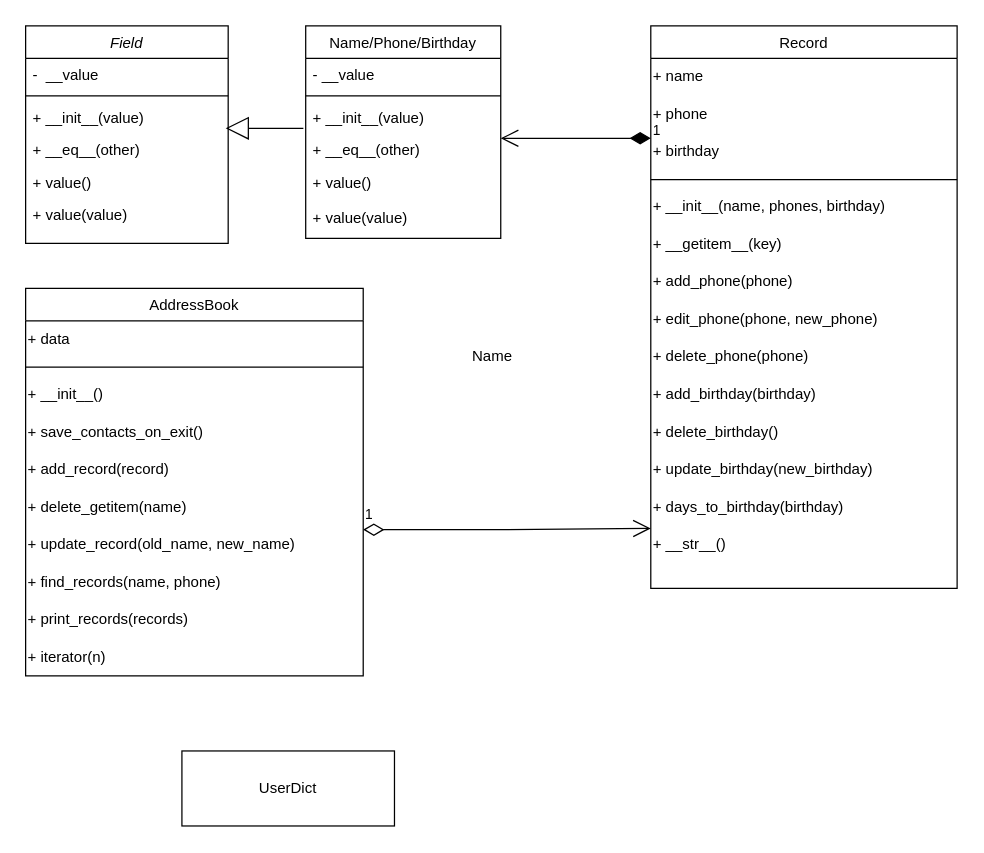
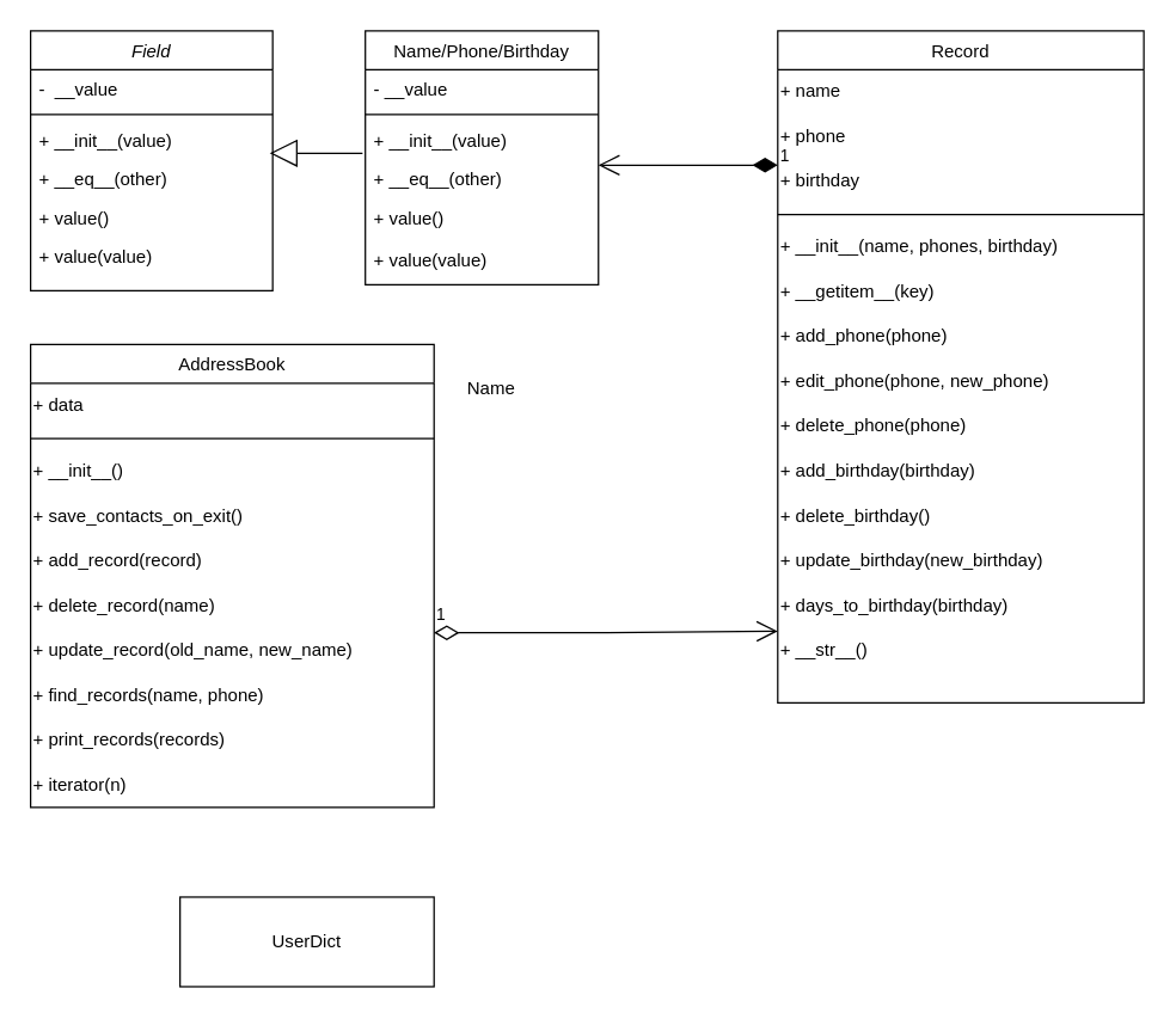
  <mxCell id="0" />
  <mxCell id="1" parent="0" />
  <mxCell id="2" value="Record" style="swimlane;fontStyle=0;align=center;verticalAlign=top;childLayout=stackLayout;horizontal=1;startSize=26;horizontalStack=0;resizeParent=1;resizeLast=0;collapsible=1;marginBottom=0;rounded=0;shadow=0;strokeWidth=1;" parent="1" vertex="1"><mxGeometry x="520" y="20" width="245" height="450" as="geometry"><mxRectangle x="340" y="380" width="170" height="26" as="alternateBounds" /></mxGeometry></mxCell>
  <mxCell id="3" value="&lt;div align=&quot;left&quot;&gt;+ name&lt;/div&gt;" style="text;html=1;align=left;verticalAlign=middle;resizable=0;points=[];autosize=1;strokeColor=none;fillColor=none;" vertex="1" parent="2"><mxGeometry y="26" width="245" height="30" as="geometry" /></mxCell>
  <mxCell id="4" value="+ phone" style="text;html=1;align=left;verticalAlign=middle;resizable=0;points=[];autosize=1;strokeColor=none;fillColor=none;" vertex="1" parent="2"><mxGeometry y="56" width="245" height="30" as="geometry" /></mxCell>
  <mxCell id="5" value="+ birthday" style="text;html=1;align=left;verticalAlign=middle;resizable=0;points=[];autosize=1;strokeColor=none;fillColor=none;" vertex="1" parent="2"><mxGeometry y="86" width="245" height="30" as="geometry" /></mxCell>
  <mxCell id="6" value="" style="line;html=1;strokeWidth=1;align=left;verticalAlign=middle;spacingTop=-1;spacingLeft=3;spacingRight=3;rotatable=0;labelPosition=right;points=[];portConstraint=eastwest;" parent="2" vertex="1"><mxGeometry y="116" width="245" height="14" as="geometry" /></mxCell>
  <mxCell id="7" value="&lt;div align=&quot;left&quot;&gt;+ __init__(name, phones, birthday)&lt;br&gt;&lt;/div&gt;" style="text;html=1;align=left;verticalAlign=middle;resizable=0;points=[];autosize=1;strokeColor=none;fillColor=none;" vertex="1" parent="2"><mxGeometry y="130" width="245" height="30" as="geometry" /></mxCell>
  <mxCell id="8" value="&lt;div align=&quot;left&quot;&gt;+ __getitem__(key)&lt;br&gt;&lt;/div&gt;" style="text;html=1;align=left;verticalAlign=middle;resizable=0;points=[];autosize=1;strokeColor=none;fillColor=none;" vertex="1" parent="2"><mxGeometry y="160" width="245" height="30" as="geometry" /></mxCell>
  <mxCell id="9" value="+ add_phone(phone)" style="text;html=1;align=left;verticalAlign=middle;resizable=0;points=[];autosize=1;strokeColor=none;fillColor=none;" vertex="1" parent="2"><mxGeometry y="190" width="245" height="30" as="geometry" /></mxCell>
  <mxCell id="10" value="+ edit_phone(phone, new_phone)" style="text;html=1;align=left;verticalAlign=middle;resizable=0;points=[];autosize=1;strokeColor=none;fillColor=none;" vertex="1" parent="2"><mxGeometry y="220" width="245" height="30" as="geometry" /></mxCell>
  <mxCell id="11" value="+ delete_phone(phone)" style="text;html=1;align=left;verticalAlign=middle;resizable=0;points=[];autosize=1;strokeColor=none;fillColor=none;" vertex="1" parent="2"><mxGeometry y="250" width="245" height="30" as="geometry" /></mxCell>
  <mxCell id="12" value="+ add_birthday(birthday)" style="text;html=1;align=left;verticalAlign=middle;resizable=0;points=[];autosize=1;strokeColor=none;fillColor=none;" vertex="1" parent="2"><mxGeometry y="280" width="245" height="30" as="geometry" /></mxCell>
  <mxCell id="13" value="+ delete_birthday()" style="text;html=1;align=left;verticalAlign=middle;resizable=0;points=[];autosize=1;strokeColor=none;fillColor=none;" vertex="1" parent="2"><mxGeometry y="310" width="245" height="30" as="geometry" /></mxCell>
  <mxCell id="14" value="+ update_birthday(new_birthday)" style="text;html=1;align=left;verticalAlign=middle;resizable=0;points=[];autosize=1;strokeColor=none;fillColor=none;" vertex="1" parent="2"><mxGeometry y="340" width="245" height="30" as="geometry" /></mxCell>
  <mxCell id="15" value="+ days_to_birthday(birthday)" style="text;html=1;align=left;verticalAlign=middle;resizable=0;points=[];autosize=1;strokeColor=none;fillColor=none;" vertex="1" parent="2"><mxGeometry y="370" width="245" height="30" as="geometry" /></mxCell>
  <mxCell id="16" value="+ __str__()" style="text;html=1;align=left;verticalAlign=middle;resizable=0;points=[];autosize=1;strokeColor=none;fillColor=none;" vertex="1" parent="2"><mxGeometry y="400" width="245" height="30" as="geometry" /></mxCell>
  <mxCell id="17" value="Field&#10;" style="swimlane;fontStyle=2;align=center;verticalAlign=top;childLayout=stackLayout;horizontal=1;startSize=26;horizontalStack=0;resizeParent=1;resizeLast=0;collapsible=1;marginBottom=0;rounded=0;shadow=0;strokeWidth=1;" parent="1" vertex="1"><mxGeometry x="20" y="20" width="162" height="174" as="geometry"><mxRectangle x="550" y="140" width="160" height="26" as="alternateBounds" /></mxGeometry></mxCell>
  <mxCell id="18" value="-  __value" style="text;align=left;verticalAlign=top;spacingLeft=4;spacingRight=4;overflow=hidden;rotatable=0;points=[[0,0.5],[1,0.5]];portConstraint=eastwest;" parent="17" vertex="1"><mxGeometry y="26" width="162" height="26" as="geometry" /></mxCell>
  <mxCell id="19" value="" style="line;html=1;strokeWidth=1;align=left;verticalAlign=middle;spacingTop=-1;spacingLeft=3;spacingRight=3;rotatable=0;labelPosition=right;points=[];portConstraint=eastwest;" parent="17" vertex="1"><mxGeometry y="52" width="162" height="8" as="geometry" /></mxCell>
  <mxCell id="20" value="+ __init__(value)" style="text;align=left;verticalAlign=top;spacingLeft=4;spacingRight=4;overflow=hidden;rotatable=0;points=[[0,0.5],[1,0.5]];portConstraint=eastwest;" parent="17" vertex="1"><mxGeometry y="60" width="162" height="26" as="geometry" /></mxCell>
  <mxCell id="21" value="+ __eq__(other)" style="text;align=left;verticalAlign=top;spacingLeft=4;spacingRight=4;overflow=hidden;rotatable=0;points=[[0,0.5],[1,0.5]];portConstraint=eastwest;" parent="17" vertex="1"><mxGeometry y="86" width="162" height="26" as="geometry" /></mxCell>
  <mxCell id="22" value="+ value()" style="text;align=left;verticalAlign=top;spacingLeft=4;spacingRight=4;overflow=hidden;rotatable=0;points=[[0,0.5],[1,0.5]];portConstraint=eastwest;" vertex="1" parent="17"><mxGeometry y="112" width="162" height="26" as="geometry" /></mxCell>
  <mxCell id="23" value="+ value(value)" style="text;align=left;verticalAlign=top;spacingLeft=4;spacingRight=4;overflow=hidden;rotatable=0;points=[[0,0.5],[1,0.5]];portConstraint=eastwest;" vertex="1" parent="17"><mxGeometry y="138" width="162" height="36" as="geometry" /></mxCell>
  <mxCell id="24" value="Name/Phone/Birthday" style="swimlane;fontStyle=0;align=center;verticalAlign=top;childLayout=stackLayout;horizontal=1;startSize=26;horizontalStack=0;resizeParent=1;resizeLast=0;collapsible=1;marginBottom=0;rounded=0;shadow=0;strokeWidth=1;" parent="1" vertex="1"><mxGeometry x="244" y="20" width="156" height="170" as="geometry"><mxRectangle x="230" y="140" width="160" height="26" as="alternateBounds" /></mxGeometry></mxCell>
  <mxCell id="25" value="- __value" style="text;align=left;verticalAlign=top;spacingLeft=4;spacingRight=4;overflow=hidden;rotatable=0;points=[[0,0.5],[1,0.5]];portConstraint=eastwest;" parent="24" vertex="1"><mxGeometry y="26" width="156" height="26" as="geometry" /></mxCell>
  <mxCell id="26" value="" style="line;html=1;strokeWidth=1;align=left;verticalAlign=middle;spacingTop=-1;spacingLeft=3;spacingRight=3;rotatable=0;labelPosition=right;points=[];portConstraint=eastwest;" parent="24" vertex="1"><mxGeometry y="52" width="156" height="8" as="geometry" /></mxCell>
  <mxCell id="27" value="+ __init__(value)" style="text;align=left;verticalAlign=top;spacingLeft=4;spacingRight=4;overflow=hidden;rotatable=0;points=[[0,0.5],[1,0.5]];portConstraint=eastwest;" parent="24" vertex="1"><mxGeometry y="60" width="156" height="26" as="geometry" /></mxCell>
  <mxCell id="28" value="+ __eq__(other)" style="text;align=left;verticalAlign=top;spacingLeft=4;spacingRight=4;overflow=hidden;rotatable=0;points=[[0,0.5],[1,0.5]];portConstraint=eastwest;" vertex="1" parent="24"><mxGeometry y="86" width="156" height="26" as="geometry" /></mxCell>
  <mxCell id="29" value="+ value()" style="text;align=left;verticalAlign=top;spacingLeft=4;spacingRight=4;overflow=hidden;rotatable=0;points=[[0,0.5],[1,0.5]];portConstraint=eastwest;" vertex="1" parent="24"><mxGeometry y="112" width="156" height="28" as="geometry" /></mxCell>
  <mxCell id="30" value="+ value(value)" style="text;align=left;verticalAlign=top;spacingLeft=4;spacingRight=4;overflow=hidden;rotatable=0;points=[[0,0.5],[1,0.5]];portConstraint=eastwest;" vertex="1" parent="24"><mxGeometry y="140" width="156" height="30" as="geometry" /></mxCell>
  <mxCell id="31" value="AddressBook" style="swimlane;fontStyle=0;align=center;verticalAlign=top;childLayout=stackLayout;horizontal=1;startSize=26;horizontalStack=0;resizeParent=1;resizeLast=0;collapsible=1;marginBottom=0;rounded=0;shadow=0;strokeWidth=1;" vertex="1" parent="1"><mxGeometry x="20" y="230" width="270" height="310" as="geometry"><mxRectangle x="340" y="380" width="170" height="26" as="alternateBounds" /></mxGeometry></mxCell>
  <mxCell id="32" value="&lt;div align=&quot;left&quot;&gt;+ data&lt;br&gt;&lt;/div&gt;" style="text;html=1;align=left;verticalAlign=middle;resizable=0;points=[];autosize=1;strokeColor=none;fillColor=none;" vertex="1" parent="31"><mxGeometry y="26" width="270" height="30" as="geometry" /></mxCell>
  <mxCell id="33" value="" style="line;html=1;strokeWidth=1;align=left;verticalAlign=middle;spacingTop=-1;spacingLeft=3;spacingRight=3;rotatable=0;labelPosition=right;points=[];portConstraint=eastwest;" vertex="1" parent="31"><mxGeometry y="56" width="270" height="14" as="geometry" /></mxCell>
  <mxCell id="34" value="&lt;div align=&quot;left&quot;&gt;+ __init__()&lt;br&gt;&lt;/div&gt;" style="text;html=1;align=left;verticalAlign=middle;resizable=0;points=[];autosize=1;strokeColor=none;fillColor=none;" vertex="1" parent="31"><mxGeometry y="70" width="270" height="30" as="geometry" /></mxCell>
  <mxCell id="35" value="+ save_contacts_on_exit()" style="text;html=1;align=left;verticalAlign=middle;resizable=0;points=[];autosize=1;strokeColor=none;fillColor=none;" vertex="1" parent="31"><mxGeometry y="100" width="270" height="30" as="geometry" /></mxCell>
  <mxCell id="36" value="+ add_record(record)" style="text;html=1;align=left;verticalAlign=middle;resizable=0;points=[];autosize=1;strokeColor=none;fillColor=none;" vertex="1" parent="31"><mxGeometry y="130" width="270" height="30" as="geometry" /></mxCell>
- <mxCell id="37" value="+ delete_getitem(name)" style="text;html=1;align=left;verticalAlign=middle;resizable=0;points=[];autosize=1;strokeColor=none;fillColor=none;" vertex="1" parent="31"><mxGeometry y="160" width="270" height="30" as="geometry" /></mxCell>
+ <mxCell id="37" value="+ delete_record(name)" style="text;html=1;align=left;verticalAlign=middle;resizable=0;points=[];autosize=1;strokeColor=none;fillColor=none;" vertex="1" parent="31"><mxGeometry y="160" width="270" height="30" as="geometry" /></mxCell>
  <mxCell id="38" value="+ update_record(old_name, new_name)" style="text;html=1;align=left;verticalAlign=middle;resizable=0;points=[];autosize=1;strokeColor=none;fillColor=none;" vertex="1" parent="31"><mxGeometry y="190" width="270" height="30" as="geometry" /></mxCell>
  <mxCell id="39" value="+ find_records(name, phone)" style="text;html=1;align=left;verticalAlign=middle;resizable=0;points=[];autosize=1;strokeColor=none;fillColor=none;" vertex="1" parent="31"><mxGeometry y="220" width="270" height="30" as="geometry" /></mxCell>
  <mxCell id="40" value="+ print_records(records)" style="text;html=1;align=left;verticalAlign=middle;resizable=0;points=[];autosize=1;strokeColor=none;fillColor=none;" vertex="1" parent="31"><mxGeometry y="250" width="270" height="30" as="geometry" /></mxCell>
  <mxCell id="41" value="+ iterator(n)" style="text;html=1;align=left;verticalAlign=middle;resizable=0;points=[];autosize=1;strokeColor=none;fillColor=none;" vertex="1" parent="31"><mxGeometry y="280" width="270" height="30" as="geometry" /></mxCell>
- <mxCell id="42" value="UserDict" style="rounded=0;whiteSpace=wrap;html=1;" vertex="1" parent="1"><mxGeometry x="145" y="600" width="170" height="60" as="geometry" /></mxCell>
+ <mxCell id="42" value="UserDict" style="rounded=0;whiteSpace=wrap;html=1;" vertex="1" parent="1"><mxGeometry x="120" y="600" width="170" height="60" as="geometry" /></mxCell>
  <mxCell id="43" value="" style="endArrow=block;endSize=16;endFill=0;html=1;rounded=0;exitX=-0.012;exitY=-0.154;exitDx=0;exitDy=0;exitPerimeter=0;" edge="1" parent="1" source="28"><mxGeometry width="160" relative="1" as="geometry"><mxPoint x="282" y="180" as="sourcePoint" /><mxPoint x="180" y="102" as="targetPoint" /><Array as="points" /></mxGeometry></mxCell>
  <mxCell id="44" value="1" style="endArrow=open;html=1;endSize=12;startArrow=diamondThin;startSize=14;startFill=0;edgeStyle=orthogonalEdgeStyle;align=left;verticalAlign=bottom;rounded=0;exitX=1;exitY=0.1;exitDx=0;exitDy=0;exitPerimeter=0;" edge="1" parent="1" source="38"><mxGeometry x="-1" y="3" relative="1" as="geometry"><mxPoint x="290" y="420" as="sourcePoint" /><mxPoint x="520" y="422" as="targetPoint" /></mxGeometry></mxCell>
  <mxCell id="45" value="1" style="endArrow=open;html=1;endSize=12;startArrow=diamondThin;startSize=14;startFill=1;edgeStyle=orthogonalEdgeStyle;align=left;verticalAlign=bottom;rounded=0;" edge="1" parent="1"><mxGeometry x="-1" y="3" relative="1" as="geometry"><mxPoint x="520" y="110" as="sourcePoint" /><mxPoint x="400" y="110" as="targetPoint" /></mxGeometry></mxCell>
- <mxCell id="46" value="Name" style="text;html=1;align=center;verticalAlign=middle;resizable=0;points=[];autosize=1;strokeColor=none;fillColor=none;" vertex="1" parent="1"><mxGeometry x="363" y="270" width="60" height="30" as="geometry" /></mxCell>
+ <mxCell id="46" value="Name" style="text;html=1;align=center;verticalAlign=middle;resizable=0;points=[];autosize=1;strokeColor=none;fillColor=none;" vertex="1" parent="1"><mxGeometry x="298" y="245" width="60" height="30" as="geometry" /></mxCell>
